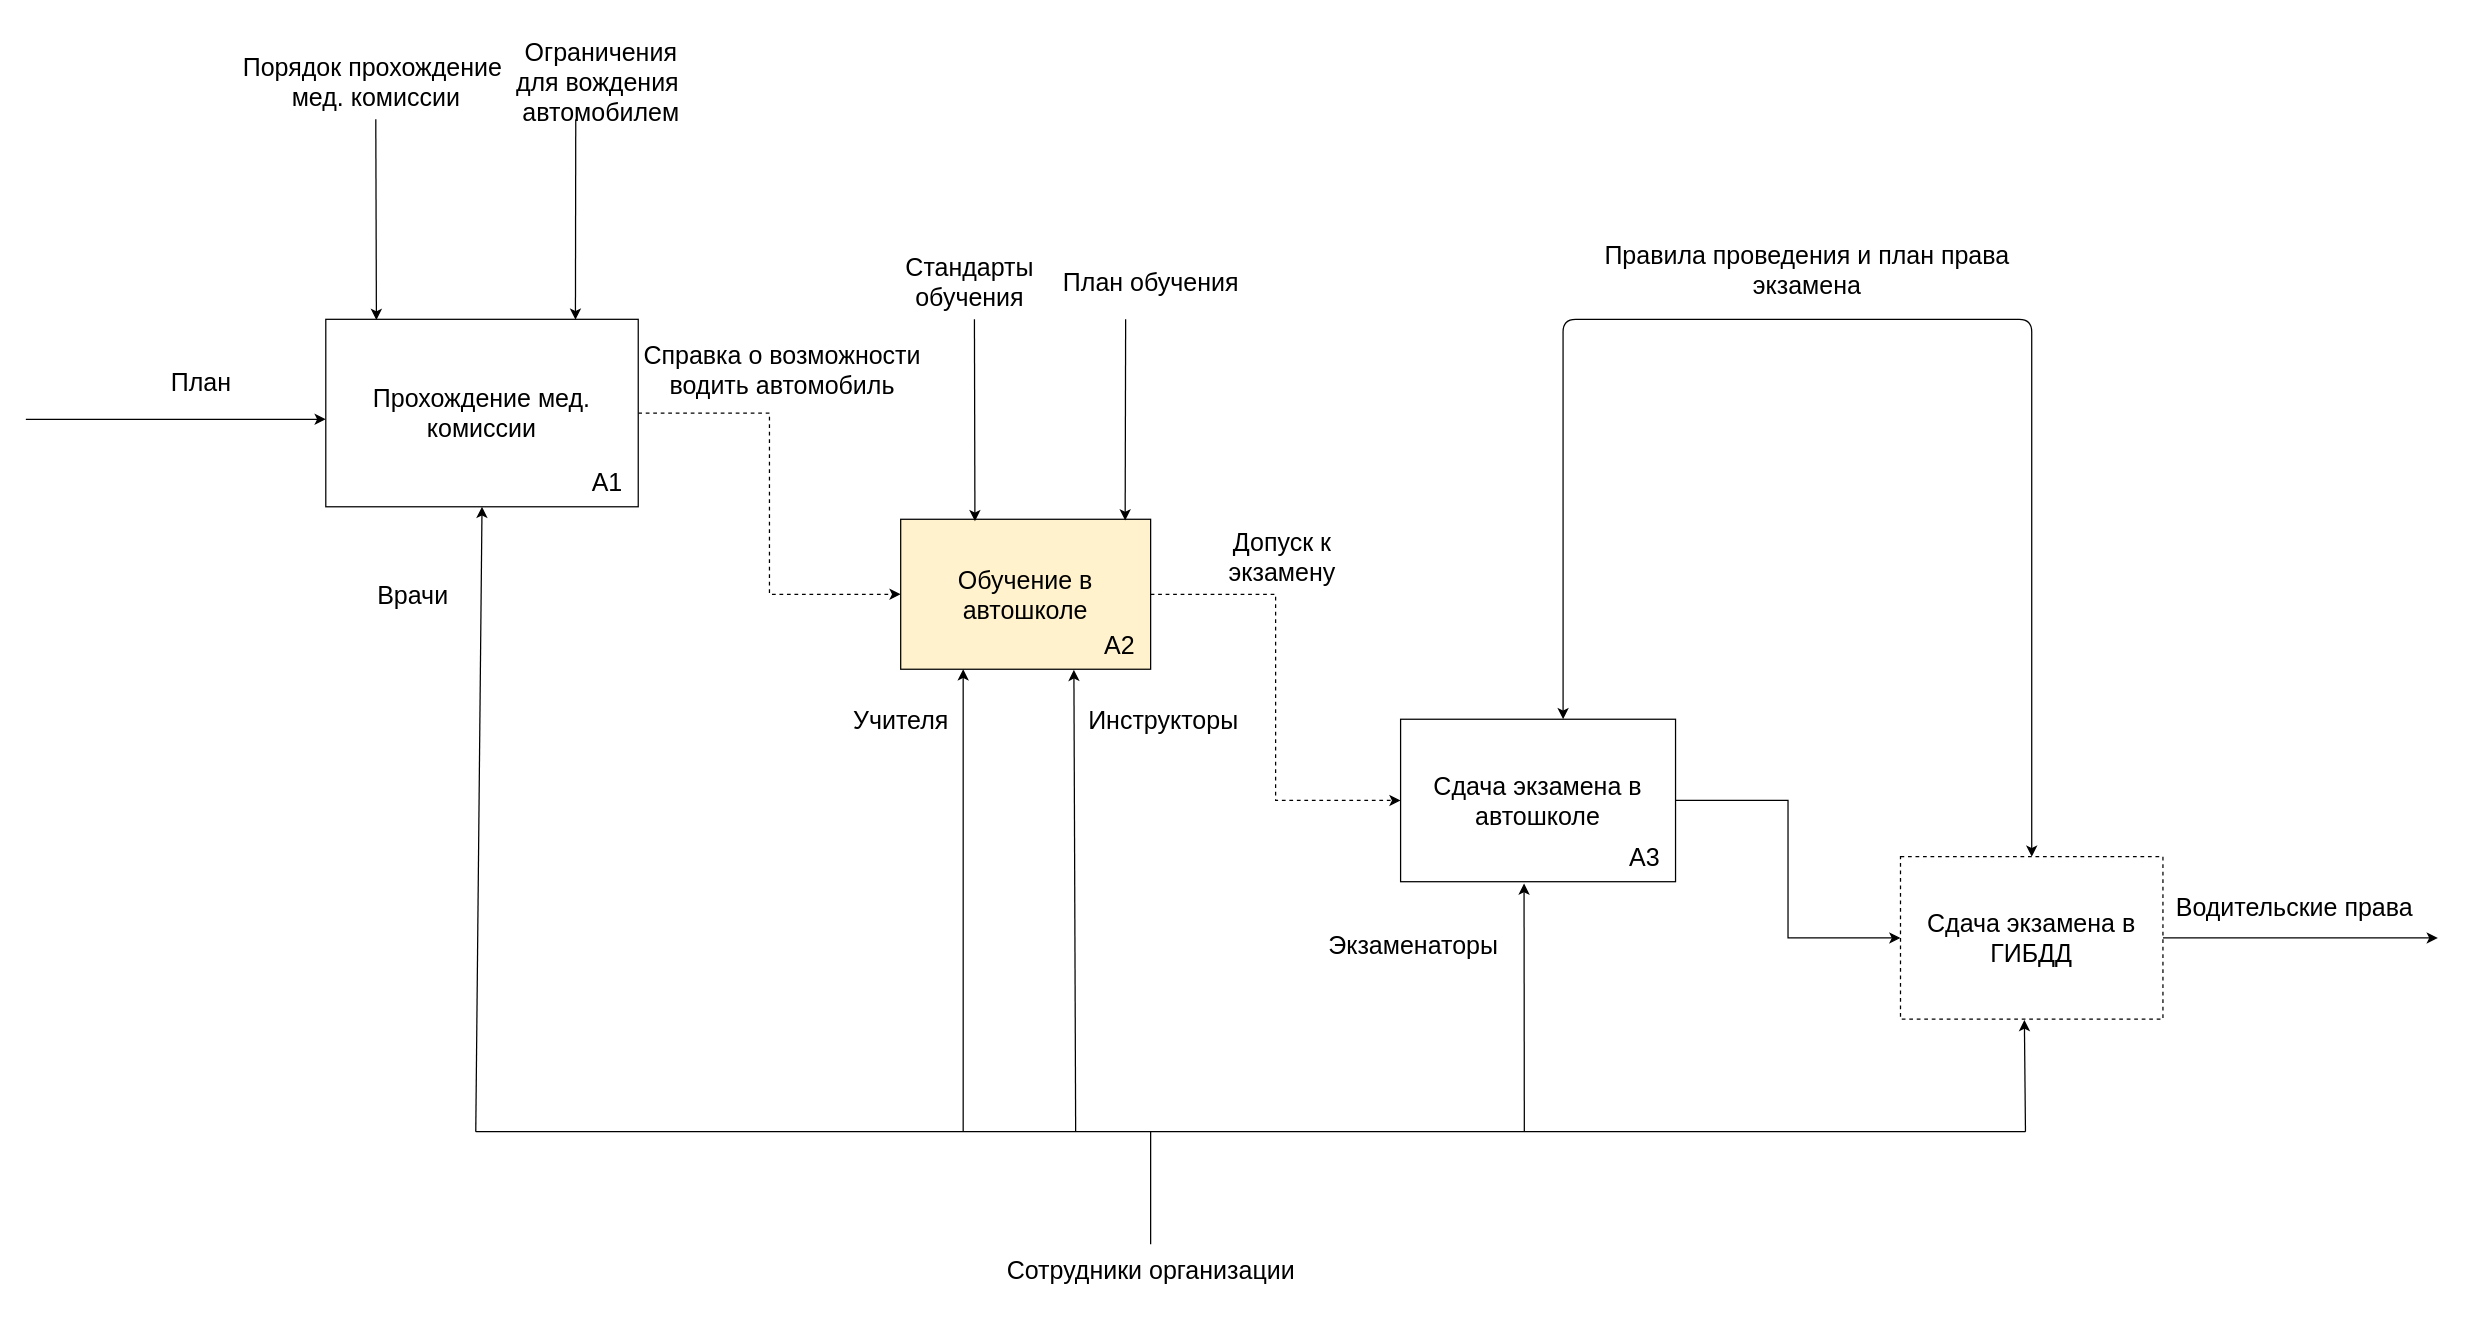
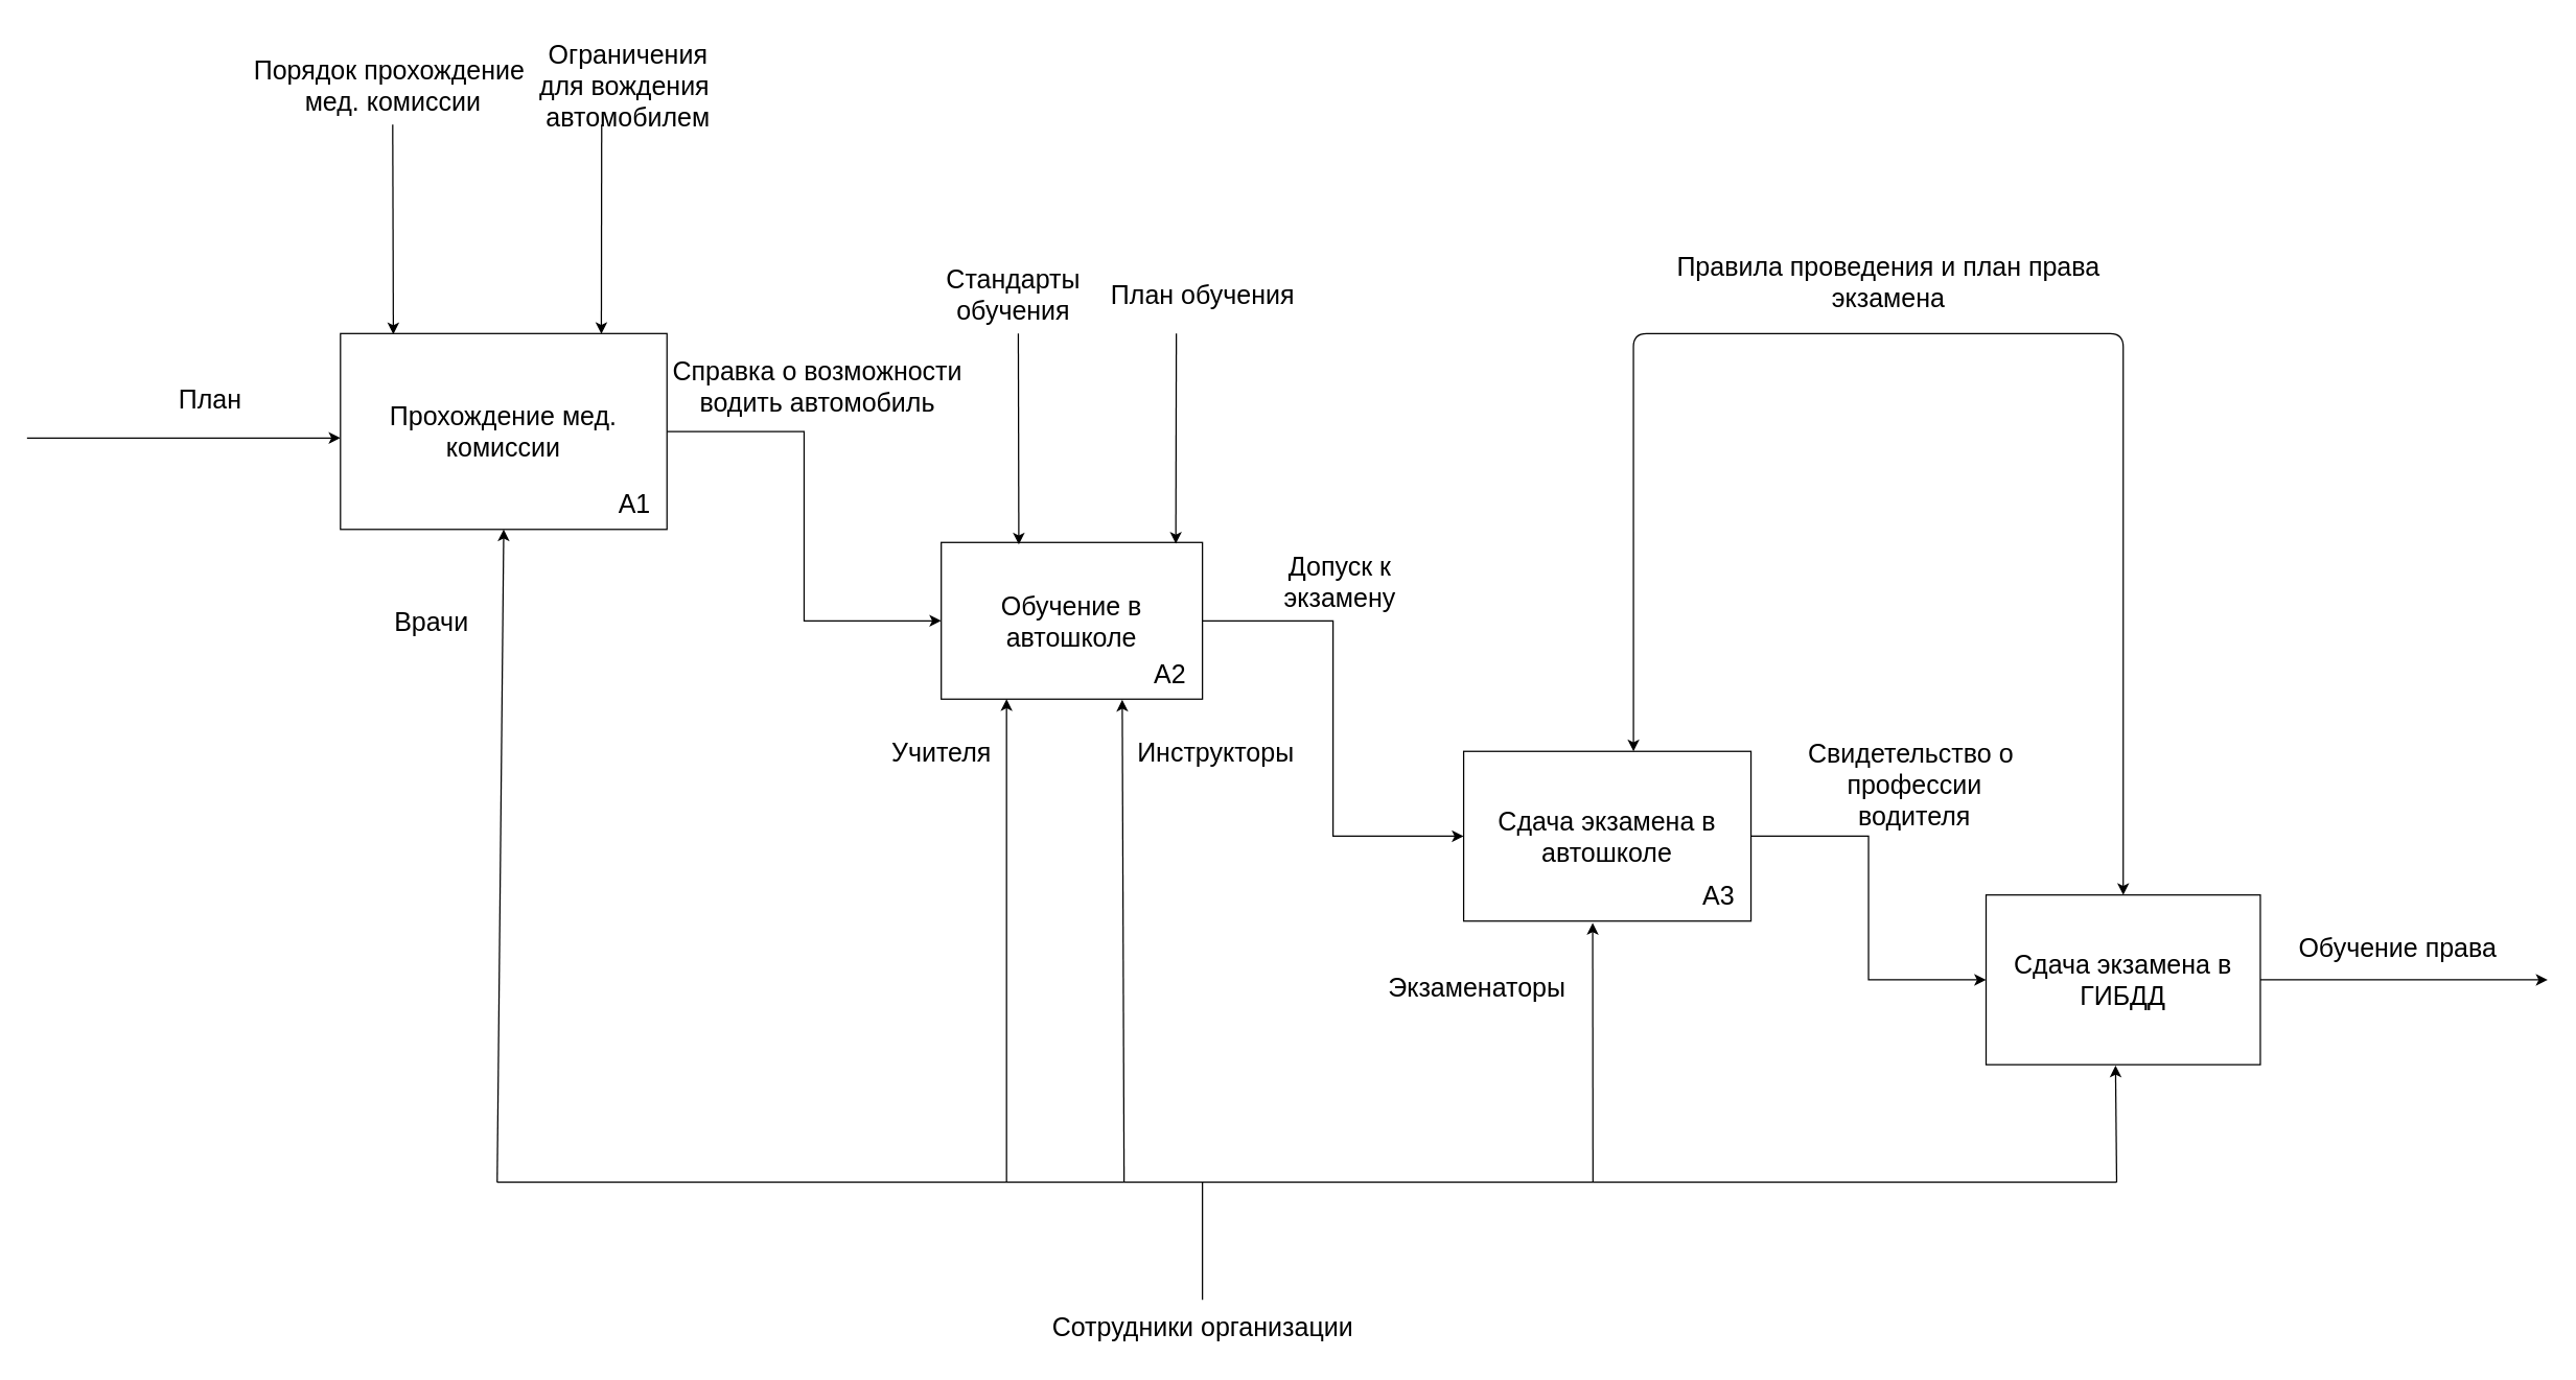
  <mxCell id="0" />
  <mxCell id="1" parent="0" />
- <mxCell id="2" style="edgeStyle=orthogonalEdgeStyle;rounded=0;orthogonalLoop=1;jettySize=auto;html=1;entryX=0;entryY=0.5;entryDx=0;entryDy=0;fontSize=20;dashed=1;" parent="1" source="3" target="9" edge="1"><mxGeometry relative="1" as="geometry" /></mxCell>
+ <mxCell id="2" style="edgeStyle=orthogonalEdgeStyle;rounded=0;orthogonalLoop=1;jettySize=auto;html=1;entryX=0;entryY=0.5;entryDx=0;entryDy=0;fontSize=20;" parent="1" source="3" target="9" edge="1"><mxGeometry relative="1" as="geometry" /></mxCell>
  <mxCell id="3" value="&lt;font style=&quot;font-size: 20px;&quot;&gt;Прохождение мед. комиссии&lt;/font&gt;" style="rounded=0;whiteSpace=wrap;html=1;fontSize=20;" parent="1" vertex="1"><mxGeometry x="260" y="255" width="250" height="150" as="geometry" /></mxCell>
  <mxCell id="4" value="" style="endArrow=classic;html=1;rounded=0;fontSize=15;" parent="1" edge="1"><mxGeometry width="50" height="50" relative="1" as="geometry"><mxPoint x="20" y="335" as="sourcePoint" /><mxPoint x="260" y="335" as="targetPoint" /></mxGeometry></mxCell>
  <mxCell id="5" value="" style="endArrow=none;html=1;rounded=0;fontSize=15;" parent="1" edge="1"><mxGeometry width="50" height="50" relative="1" as="geometry"><mxPoint x="380" y="905" as="sourcePoint" /><mxPoint x="1620" y="905" as="targetPoint" /></mxGeometry></mxCell>
  <mxCell id="6" value="" style="endArrow=classic;html=1;rounded=0;fontSize=15;entryX=0.5;entryY=1;entryDx=0;entryDy=0;" parent="1" target="3" edge="1"><mxGeometry width="50" height="50" relative="1" as="geometry"><mxPoint x="380" y="905" as="sourcePoint" /><mxPoint x="770" y="865" as="targetPoint" /></mxGeometry></mxCell>
  <mxCell id="7" value="Врачи" style="text;html=1;strokeColor=none;fillColor=none;align=center;verticalAlign=middle;whiteSpace=wrap;rounded=0;fontSize=20;" parent="1" vertex="1"><mxGeometry x="300" y="460" width="60" height="30" as="geometry" /></mxCell>
- <mxCell id="8" style="edgeStyle=orthogonalEdgeStyle;rounded=0;orthogonalLoop=1;jettySize=auto;html=1;entryX=0;entryY=0.5;entryDx=0;entryDy=0;fontSize=20;dashed=1;" parent="1" source="9" target="22" edge="1"><mxGeometry relative="1" as="geometry" /></mxCell>
- <mxCell id="9" value="Обучение в автошколе" style="rounded=0;whiteSpace=wrap;html=1;fontSize=20;fillColor=#fff2cc;" parent="1" vertex="1"><mxGeometry x="720" y="415" width="200" height="120" as="geometry" /></mxCell>
+ <mxCell id="8" style="edgeStyle=orthogonalEdgeStyle;rounded=0;orthogonalLoop=1;jettySize=auto;html=1;entryX=0;entryY=0.5;entryDx=0;entryDy=0;fontSize=20;" parent="1" source="9" target="22" edge="1"><mxGeometry relative="1" as="geometry" /></mxCell>
+ <mxCell id="9" value="Обучение в автошколе" style="rounded=0;whiteSpace=wrap;html=1;fontSize=20;" parent="1" vertex="1"><mxGeometry x="720" y="415" width="200" height="120" as="geometry" /></mxCell>
  <mxCell id="10" value="" style="endArrow=classic;html=1;rounded=0;fontSize=20;entryX=0.162;entryY=0.004;entryDx=0;entryDy=0;entryPerimeter=0;" parent="1" target="3" edge="1"><mxGeometry width="50" height="50" relative="1" as="geometry"><mxPoint x="300" y="95" as="sourcePoint" /><mxPoint x="730" y="365" as="targetPoint" /></mxGeometry></mxCell>
  <mxCell id="11" value="Порядок прохождение&amp;nbsp;&lt;br&gt;мед. комиссии" style="text;html=1;align=center;verticalAlign=middle;resizable=0;points=[];autosize=1;strokeColor=none;fillColor=none;fontSize=20;" parent="1" vertex="1"><mxGeometry x="180" y="35" width="240" height="60" as="geometry" /></mxCell>
  <mxCell id="12" value="" style="endArrow=classic;html=1;rounded=0;fontSize=20;entryX=0.799;entryY=0.002;entryDx=0;entryDy=0;entryPerimeter=0;" parent="1" target="3" edge="1"><mxGeometry width="50" height="50" relative="1" as="geometry"><mxPoint x="460" y="95" as="sourcePoint" /><mxPoint x="550" y="55" as="targetPoint" /></mxGeometry></mxCell>
  <mxCell id="13" value="Ограничения&lt;br&gt;для вождения&amp;nbsp;&lt;br&gt;автомобилем" style="text;html=1;align=center;verticalAlign=middle;resizable=0;points=[];autosize=1;strokeColor=none;fillColor=none;fontSize=20;" parent="1" vertex="1"><mxGeometry x="400" y="20" width="160" height="90" as="geometry" /></mxCell>
  <mxCell id="14" value="Справка о возможности&lt;br&gt;водить автомобиль" style="text;html=1;align=center;verticalAlign=middle;resizable=0;points=[];autosize=1;strokeColor=none;fillColor=none;fontSize=20;" parent="1" vertex="1"><mxGeometry x="500" y="265" width="250" height="60" as="geometry" /></mxCell>
  <mxCell id="15" value="" style="endArrow=classic;html=1;rounded=0;fontSize=20;entryX=0.25;entryY=1;entryDx=0;entryDy=0;" parent="1" target="9" edge="1"><mxGeometry width="50" height="50" relative="1" as="geometry"><mxPoint x="770" y="905" as="sourcePoint" /><mxPoint x="890" y="535" as="targetPoint" /></mxGeometry></mxCell>
  <mxCell id="16" value="Учителя" style="text;html=1;align=center;verticalAlign=middle;resizable=0;points=[];autosize=1;strokeColor=none;fillColor=none;fontSize=20;" parent="1" vertex="1"><mxGeometry x="670" y="555" width="100" height="40" as="geometry" /></mxCell>
  <mxCell id="17" value="" style="endArrow=classic;html=1;rounded=0;fontSize=20;entryX=0.693;entryY=1.004;entryDx=0;entryDy=0;entryPerimeter=0;" parent="1" target="9" edge="1"><mxGeometry width="50" height="50" relative="1" as="geometry"><mxPoint x="860" y="905" as="sourcePoint" /><mxPoint x="930" y="685" as="targetPoint" /></mxGeometry></mxCell>
  <mxCell id="18" value="Инструкторы" style="text;html=1;align=center;verticalAlign=middle;resizable=0;points=[];autosize=1;strokeColor=none;fillColor=none;fontSize=20;" parent="1" vertex="1"><mxGeometry x="860" y="555" width="140" height="40" as="geometry" /></mxCell>
  <mxCell id="19" value="" style="endArrow=classic;html=1;rounded=0;fontSize=20;entryX=0.297;entryY=0.013;entryDx=0;entryDy=0;entryPerimeter=0;" parent="1" target="9" edge="1"><mxGeometry width="50" height="50" relative="1" as="geometry"><mxPoint x="779" y="255" as="sourcePoint" /><mxPoint x="850" y="475" as="targetPoint" /></mxGeometry></mxCell>
  <mxCell id="20" value="Стандарты &lt;br&gt;обучения" style="text;html=1;align=center;verticalAlign=middle;resizable=0;points=[];autosize=1;strokeColor=none;fillColor=none;fontSize=20;" parent="1" vertex="1"><mxGeometry x="710" y="195" width="130" height="60" as="geometry" /></mxCell>
  <mxCell id="21" style="edgeStyle=orthogonalEdgeStyle;rounded=0;orthogonalLoop=1;jettySize=auto;html=1;entryX=0;entryY=0.5;entryDx=0;entryDy=0;fontSize=20;" edge="1" parent="1" source="22" target="35"><mxGeometry relative="1" as="geometry" /></mxCell>
  <mxCell id="22" value="Сдача экзамена в автошколе" style="rounded=0;whiteSpace=wrap;html=1;fontSize=20;" parent="1" vertex="1"><mxGeometry x="1120" y="575" width="220" height="130" as="geometry" /></mxCell>
  <mxCell id="23" value="" style="endArrow=classic;html=1;rounded=0;fontSize=20;entryX=0.449;entryY=1.011;entryDx=0;entryDy=0;entryPerimeter=0;" parent="1" target="22" edge="1"><mxGeometry width="50" height="50" relative="1" as="geometry"><mxPoint x="1219" y="905" as="sourcePoint" /><mxPoint x="980" y="655" as="targetPoint" /></mxGeometry></mxCell>
  <mxCell id="24" value="" style="endArrow=classic;html=1;rounded=1;fontSize=20;exitX=0.5;exitY=0;exitDx=0;exitDy=0;startArrow=classic;startFill=1;entryX=0.591;entryY=0;entryDx=0;entryDy=0;entryPerimeter=0;" parent="1" target="22" edge="1" source="35"><mxGeometry width="50" height="50" relative="1" as="geometry"><mxPoint x="1300" y="345" as="sourcePoint" /><mxPoint x="1250" y="565" as="targetPoint" /><Array as="points"><mxPoint x="1625" y="255" /><mxPoint x="1250" y="255" /></Array></mxGeometry></mxCell>
  <mxCell id="25" value="Правила проведения и план права&lt;br&gt;экзамена" style="text;html=1;align=center;verticalAlign=middle;resizable=0;points=[];autosize=1;strokeColor=none;fillColor=none;fontSize=20;" parent="1" vertex="1"><mxGeometry x="1270" y="185" width="350" height="60" as="geometry" /></mxCell>
  <mxCell id="26" value="А1" style="text;html=1;align=center;verticalAlign=middle;resizable=0;points=[];autosize=1;strokeColor=none;fillColor=none;fontSize=20;" parent="1" vertex="1"><mxGeometry x="460" y="365" width="50" height="40" as="geometry" /></mxCell>
  <mxCell id="27" value="А2" style="text;html=1;align=center;verticalAlign=middle;resizable=0;points=[];autosize=1;strokeColor=none;fillColor=none;fontSize=20;" parent="1" vertex="1"><mxGeometry x="870" y="495" width="50" height="40" as="geometry" /></mxCell>
  <mxCell id="28" value="А3" style="text;html=1;align=center;verticalAlign=middle;resizable=0;points=[];autosize=1;strokeColor=none;fillColor=none;fontSize=20;" parent="1" vertex="1"><mxGeometry x="1290" y="665" width="50" height="40" as="geometry" /></mxCell>
  <mxCell id="29" value="План" style="text;html=1;align=center;verticalAlign=middle;resizable=0;points=[];autosize=1;strokeColor=none;fillColor=none;fontSize=20;" parent="1" vertex="1"><mxGeometry x="110" y="285" width="100" height="40" as="geometry" /></mxCell>
  <mxCell id="30" value="" style="endArrow=classic;html=1;rounded=0;fontSize=20;entryX=0.898;entryY=0.008;entryDx=0;entryDy=0;entryPerimeter=0;" edge="1" parent="1" target="9"><mxGeometry width="50" height="50" relative="1" as="geometry"><mxPoint x="900" y="255" as="sourcePoint" /><mxPoint x="929.78" y="365" as="targetPoint" /></mxGeometry></mxCell>
  <mxCell id="31" value="&lt;font style=&quot;font-size: 20px;&quot;&gt;План обучения&lt;/font&gt;" style="text;html=1;align=center;verticalAlign=middle;resizable=0;points=[];autosize=1;strokeColor=none;fillColor=none;" vertex="1" parent="1"><mxGeometry x="840" y="205" width="160" height="40" as="geometry" /></mxCell>
  <mxCell id="32" value="Экзаменаторы" style="text;html=1;align=center;verticalAlign=middle;resizable=0;points=[];autosize=1;strokeColor=none;fillColor=none;fontSize=20;" vertex="1" parent="1"><mxGeometry x="1050" y="735" width="160" height="40" as="geometry" /></mxCell>
  <mxCell id="33" value="Допуск к &lt;br&gt;экзамену" style="text;html=1;align=center;verticalAlign=middle;resizable=0;points=[];autosize=1;strokeColor=none;fillColor=none;fontSize=20;" vertex="1" parent="1"><mxGeometry x="970" y="415" width="110" height="60" as="geometry" /></mxCell>
  <mxCell id="34" style="edgeStyle=orthogonalEdgeStyle;rounded=0;orthogonalLoop=1;jettySize=auto;html=1;fontSize=20;" edge="1" parent="1" source="35"><mxGeometry relative="1" as="geometry"><mxPoint x="1950" y="750" as="targetPoint" /></mxGeometry></mxCell>
- <mxCell id="35" value="Сдача экзамена в ГИБДД" style="rounded=0;whiteSpace=wrap;html=1;fontSize=20;dashed=1;" vertex="1" parent="1"><mxGeometry x="1520" y="685" width="210" height="130" as="geometry" /></mxCell>
- <mxCell id="37" value="Водительские права" style="text;html=1;align=center;verticalAlign=middle;resizable=0;points=[];autosize=1;strokeColor=none;fillColor=none;fontSize=20;" vertex="1" parent="1"><mxGeometry x="1730" y="705" width="210" height="40" as="geometry" /></mxCell>
+ <mxCell id="35" value="Сдача экзамена в ГИБДД" style="rounded=0;whiteSpace=wrap;html=1;fontSize=20;" vertex="1" parent="1"><mxGeometry x="1520" y="685" width="210" height="130" as="geometry" /></mxCell>
+ <mxCell id="36" value="Свидетельство о&amp;nbsp;&lt;br&gt;профессии&lt;br&gt;водителя" style="text;html=1;align=center;verticalAlign=middle;resizable=0;points=[];autosize=1;strokeColor=none;fillColor=none;fontSize=20;" vertex="1" parent="1"><mxGeometry x="1370" y="555" width="190" height="90" as="geometry" /></mxCell>
+ <mxCell id="37" value="Обучение права" style="text;html=1;align=center;verticalAlign=middle;resizable=0;points=[];autosize=1;strokeColor=none;fillColor=none;fontSize=20;" vertex="1" parent="1"><mxGeometry x="1730" y="705" width="210" height="40" as="geometry" /></mxCell>
  <mxCell id="38" value="" style="endArrow=classic;html=1;rounded=0;fontSize=20;entryX=0.472;entryY=1.005;entryDx=0;entryDy=0;entryPerimeter=0;" edge="1" parent="1" target="35"><mxGeometry width="50" height="50" relative="1" as="geometry"><mxPoint x="1620" y="905" as="sourcePoint" /><mxPoint x="1228.78" y="716.43" as="targetPoint" /></mxGeometry></mxCell>
  <mxCell id="39" value="" style="endArrow=none;html=1;rounded=0;fontSize=20;" edge="1" parent="1"><mxGeometry width="50" height="50" relative="1" as="geometry"><mxPoint x="920" y="995" as="sourcePoint" /><mxPoint x="920" y="905" as="targetPoint" /></mxGeometry></mxCell>
  <mxCell id="40" value="Сотрудники организации" style="text;html=1;align=center;verticalAlign=middle;resizable=0;points=[];autosize=1;strokeColor=none;fillColor=none;fontSize=20;" vertex="1" parent="1"><mxGeometry x="795" y="995" width="250" height="40" as="geometry" /></mxCell>
